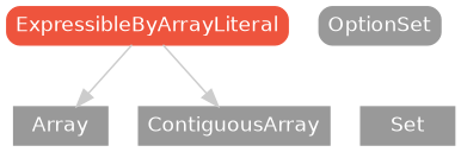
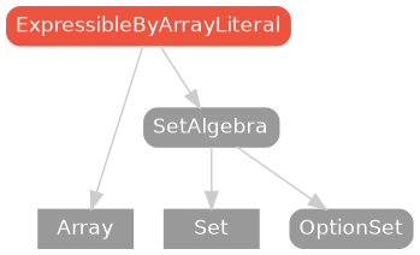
  strict digraph {
    node [color="#999999" fillcolor="#999999" fontcolor=white fontname=Helvetica fontsize=12 margin="0.07,0.05" shape=box style=filled]
    edge [color="#cccccc"]
    Array [height=0.3]
-   ContiguousArray [height=0.3]
    Set [height=0.3]
    ExpressibleByArrayLiteral [color="#ee543d" fillcolor="#ee543d" height=0.3 style="filled,rounded"]
+   SetAlgebra [height=0.3 style="filled,rounded"]
    OptionSet [height=0.3 style="filled,rounded"]
    subgraph sub_1 {
      rank=max
      Array
-     ContiguousArray
      Set
    }
    ExpressibleByArrayLiteral -> Array
-   ExpressibleByArrayLiteral -> ContiguousArray
+   ExpressibleByArrayLiteral -> SetAlgebra
+   SetAlgebra -> Set
+   SetAlgebra -> OptionSet
  }
